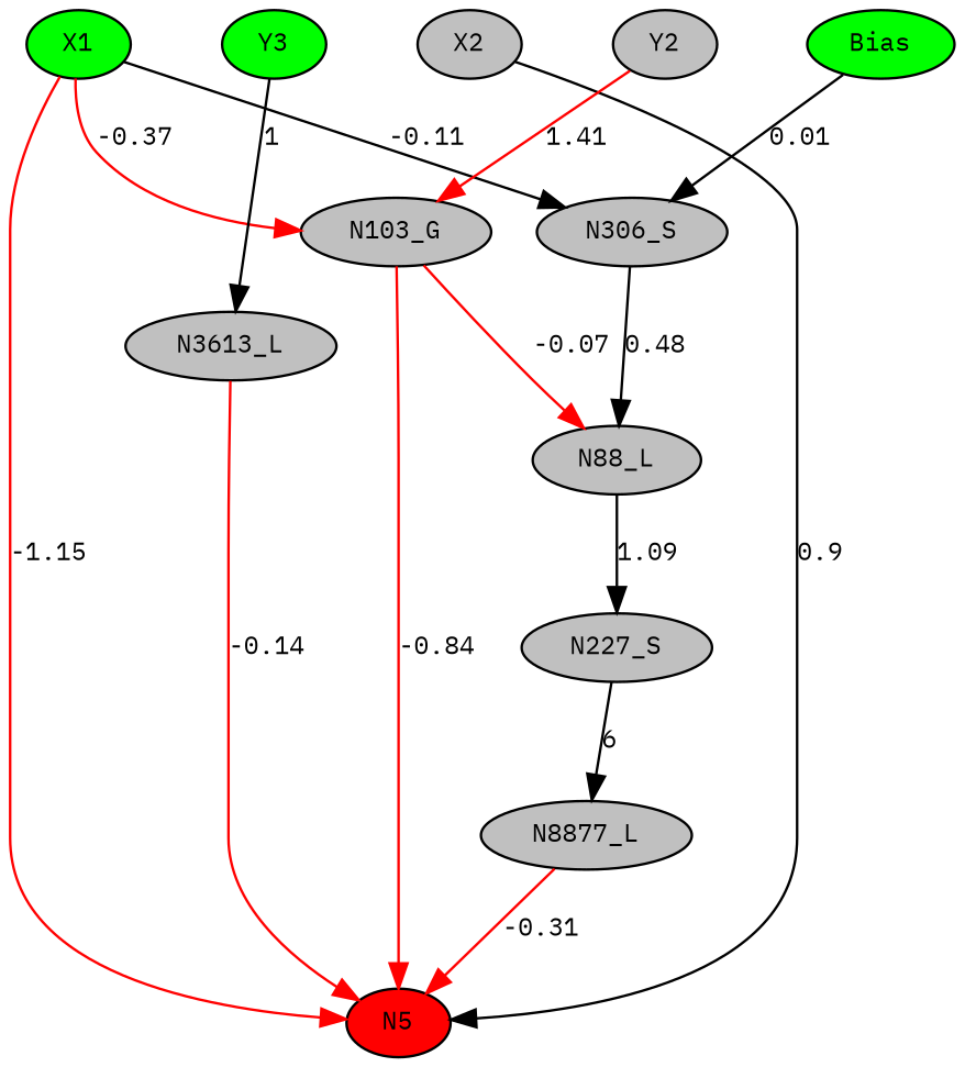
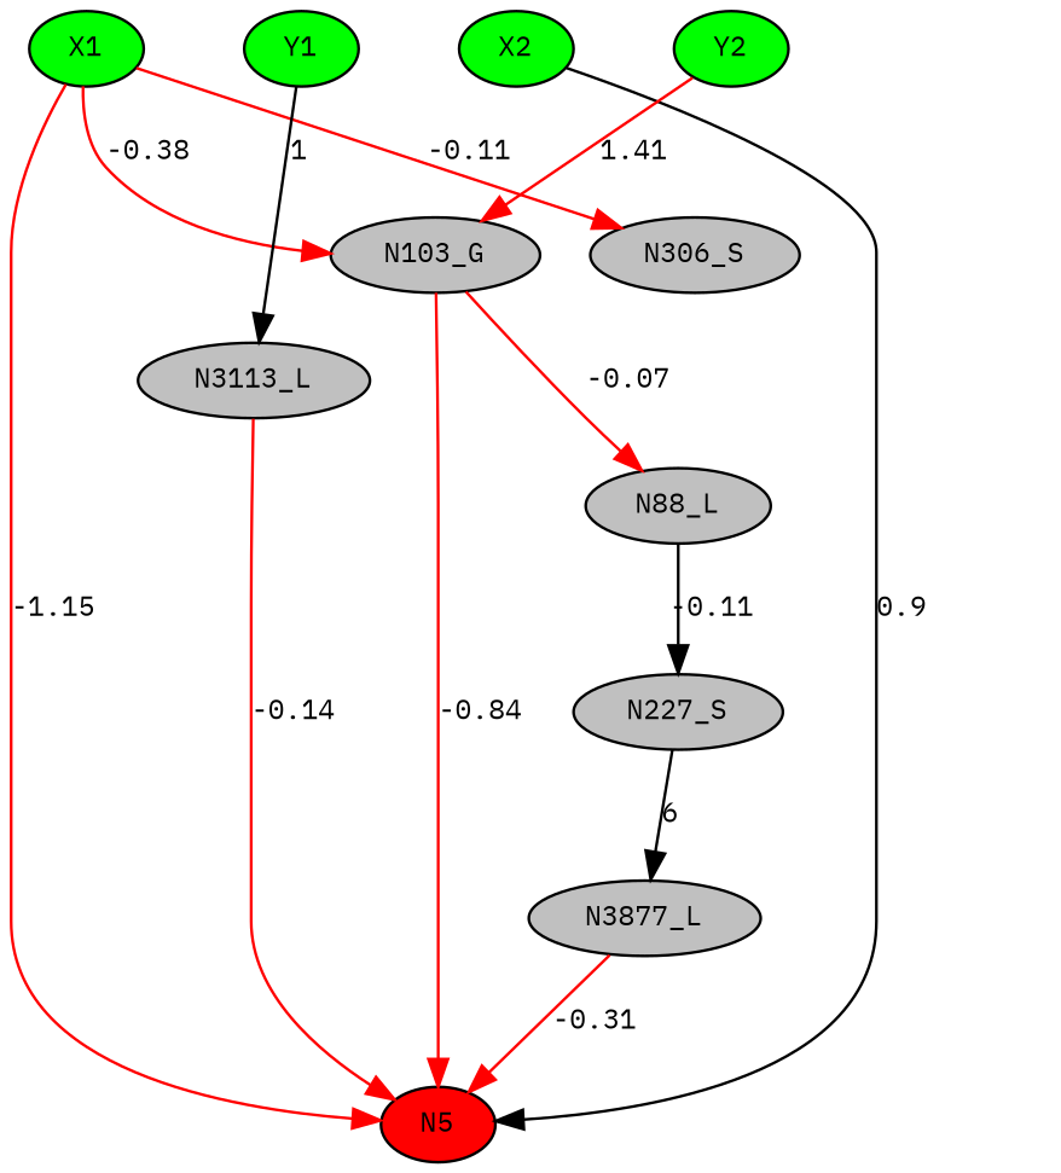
  digraph {
    fontname="IBM Plex Mono"
    node [fillcolor=gray fontname="IBM Plex Mono" fontsize=10 shape=ellipse style=filled]
    edge [color=red fontname="IBM Plex Mono" fontsize=10]
    N5 [fillcolor=red height=0.1 width=0.1]
-   n2 [fillcolor=green height=0.1 label=Bias width=0.1]
    n3 [fillcolor=green height=0.1 label=X1 width=0.1]
-   n4 [fillcolor=green height=0.1 label=Y3 width=0.1]
-   n5 [height=0.1 label=X2 width=0.1]
-   n6 [height=0.1 label=Y2 width=0.1]
+   n4 [fillcolor=green height=0.1 label=Y1 width=0.1]
+   n5 [fillcolor=green height=0.1 label=X2 width=0.1]
+   n6 [fillcolor=green height=0.1 label=Y2 width=0.1]
    n7 [height=0.1 label=N306_S width=0.1]
    n8 [height=0.1 label=N103_G width=0.1]
-   n9 [height=0.1 label=N3613_L width=0.1]
+   n9 [height=0.1 label=N3113_L width=0.1]
    n10 [height=0.1 label=N88_L width=0.1]
    n11 [height=0.1 label=N227_S width=0.1]
-   n12 [height=0.1 label=N8877_L width=0.1]
+   n12 [height=0.1 label=N3877_L width=0.1]
    subgraph sub_1 {
      rank=same
      N5
    }
    subgraph sub_2 {
      rank=same
-     n2
      n3
      n4
      n5
      n6
    }
-   n2 -> n7 [color=black label=0.01]
    n3 -> N5 [arrowType=inv label=-1.15]
    n3 -> n4 [style=invis color="" fontsize=""]
-   n3 -> n7 [arrowType=inv color=black label=-0.11]
-   n3 -> n8 [arrowType=inv label=-0.37]
+   n3 -> n7 [arrowType=inv label=-0.11]
+   n3 -> n8 [arrowType=inv label=-0.38]
    n4 -> n5 [style=invis color="" fontsize=""]
    n4 -> n9 [color=black label=1]
    n5 -> N5 [color=black label=0.9]
    n5 -> n6 [style=invis color="" fontsize=""]
-   n6 -> n2 [style=invis color="" fontsize=""]
    n6 -> n8 [label=1.41]
-   n7 -> n10 [color=black label=0.48]
    n8 -> N5 [arrowType=inv label=-0.84]
    n8 -> n10 [arrowType=inv label=-0.07]
    n9 -> N5 [arrowType=inv label=-0.14]
-   n10 -> n11 [color=black label=1.09]
+   n10 -> n11 [color=black label=-0.11]
    n11 -> n12 [color=black label=6]
    n12 -> N5 [arrowType=inv label=-0.31]
  }
